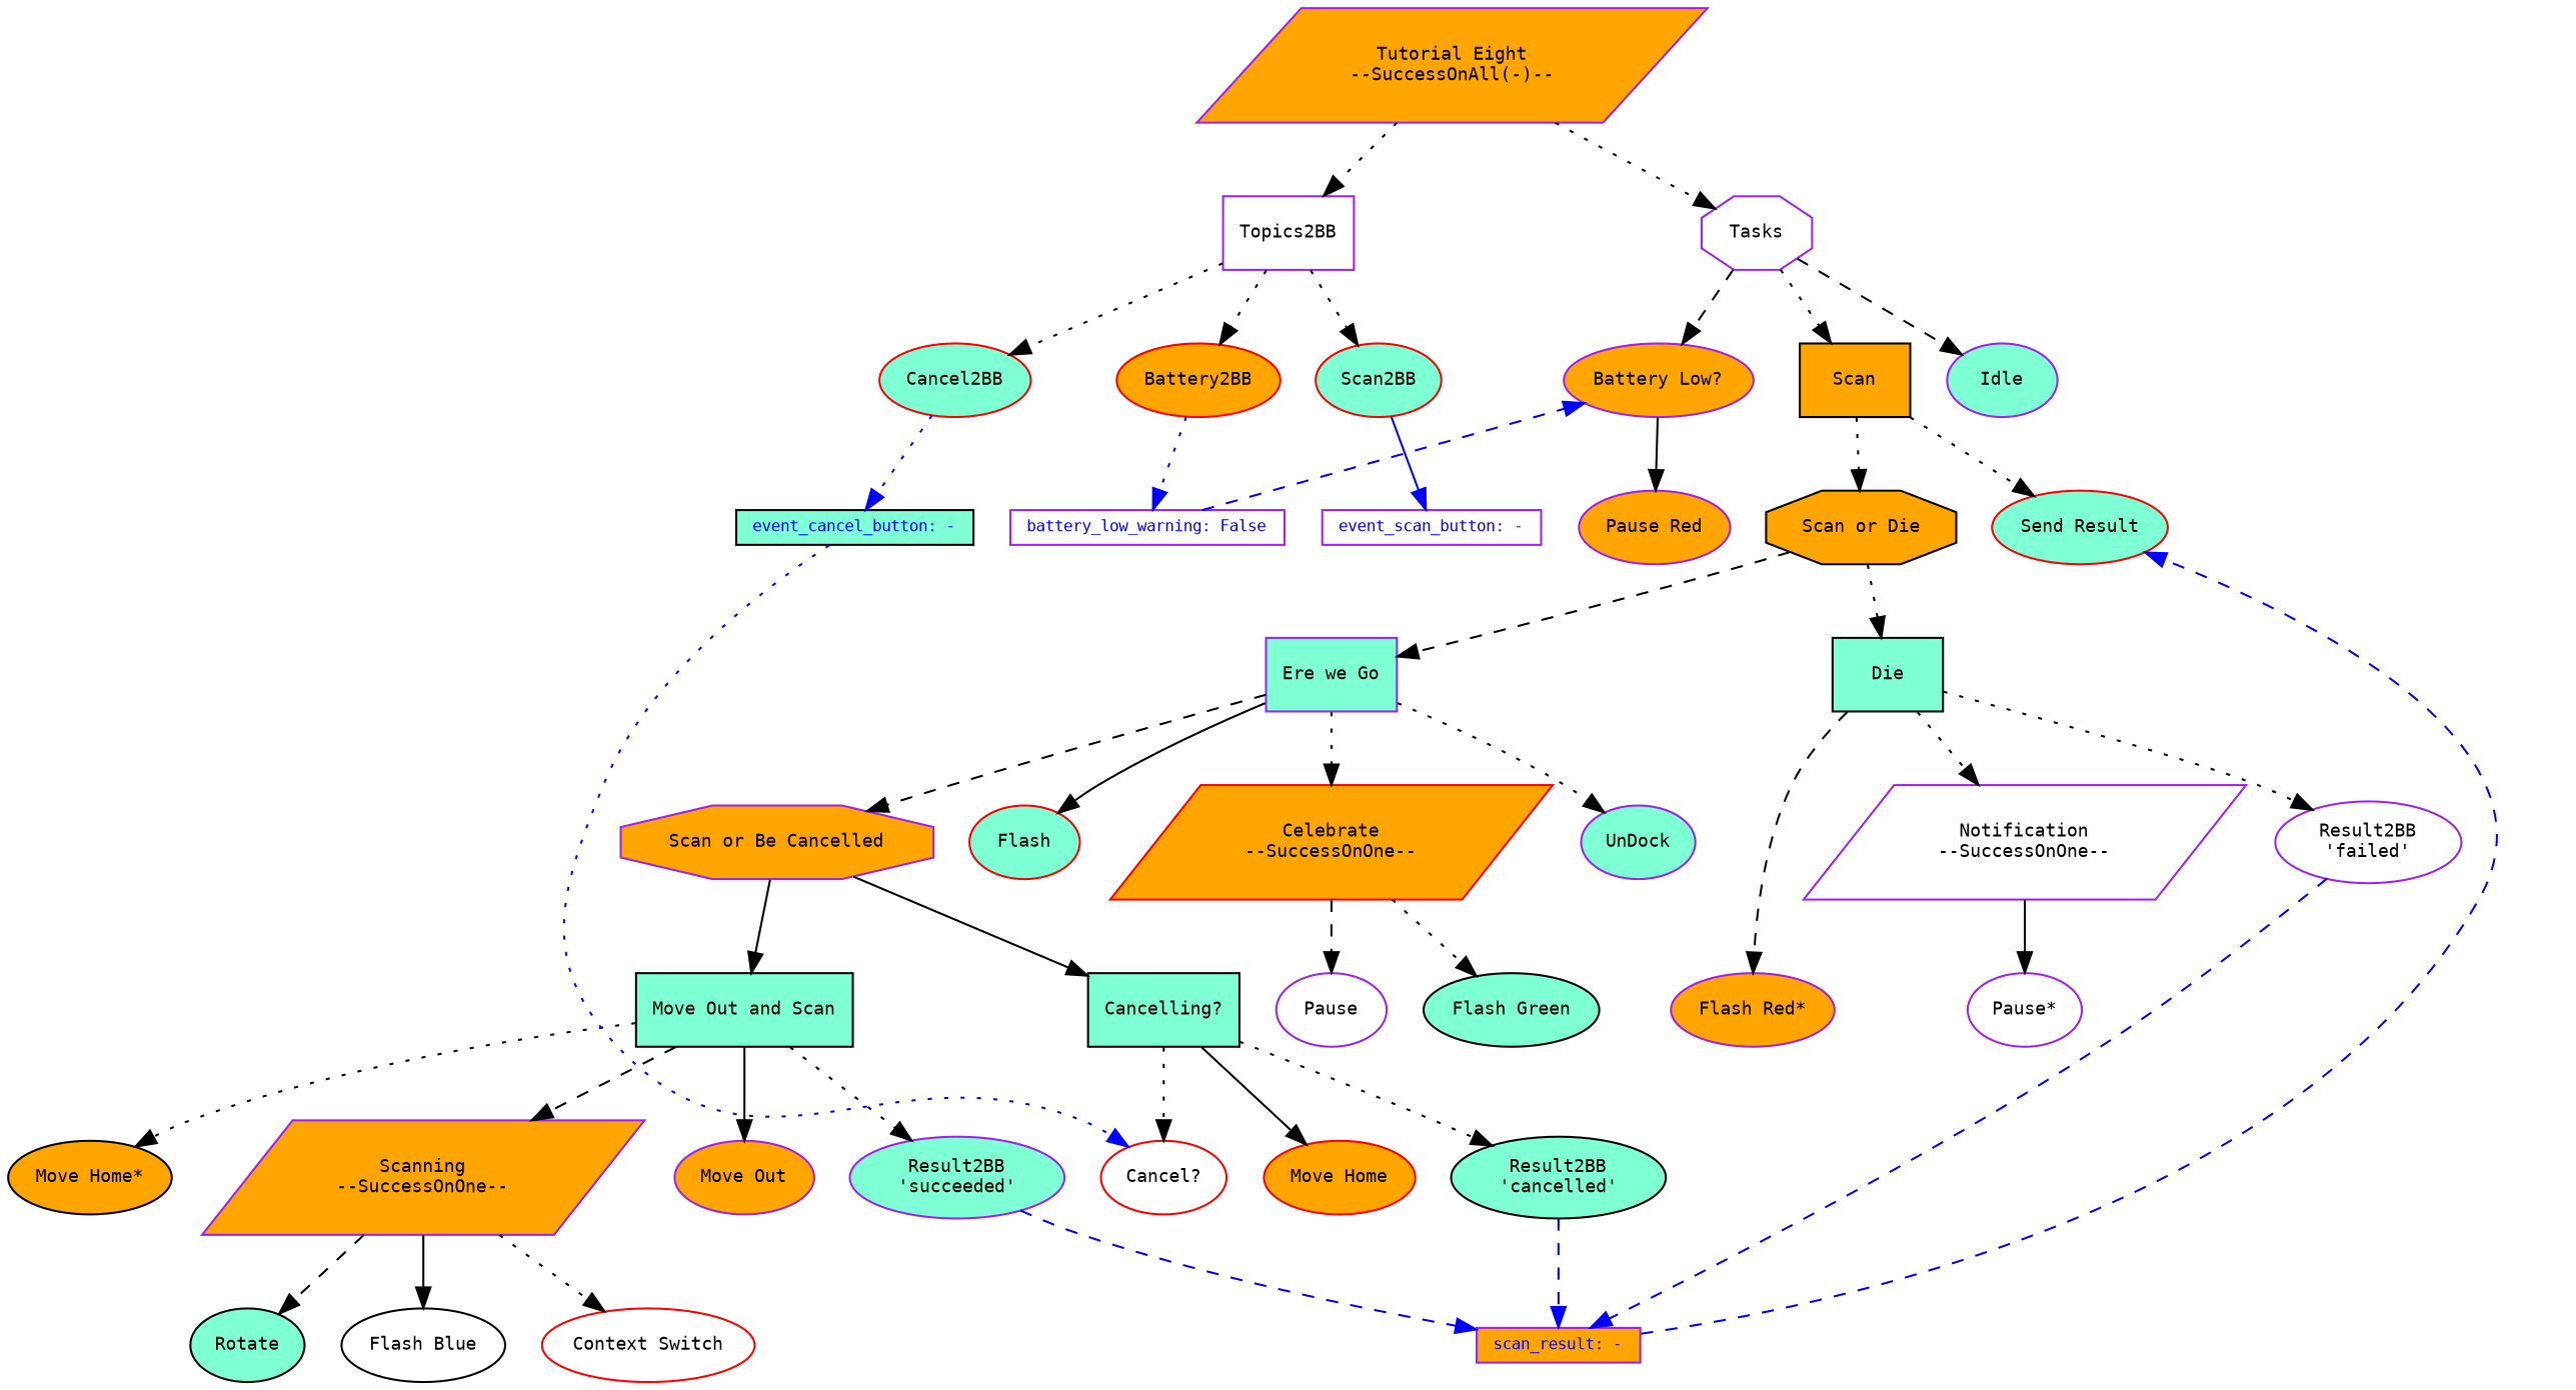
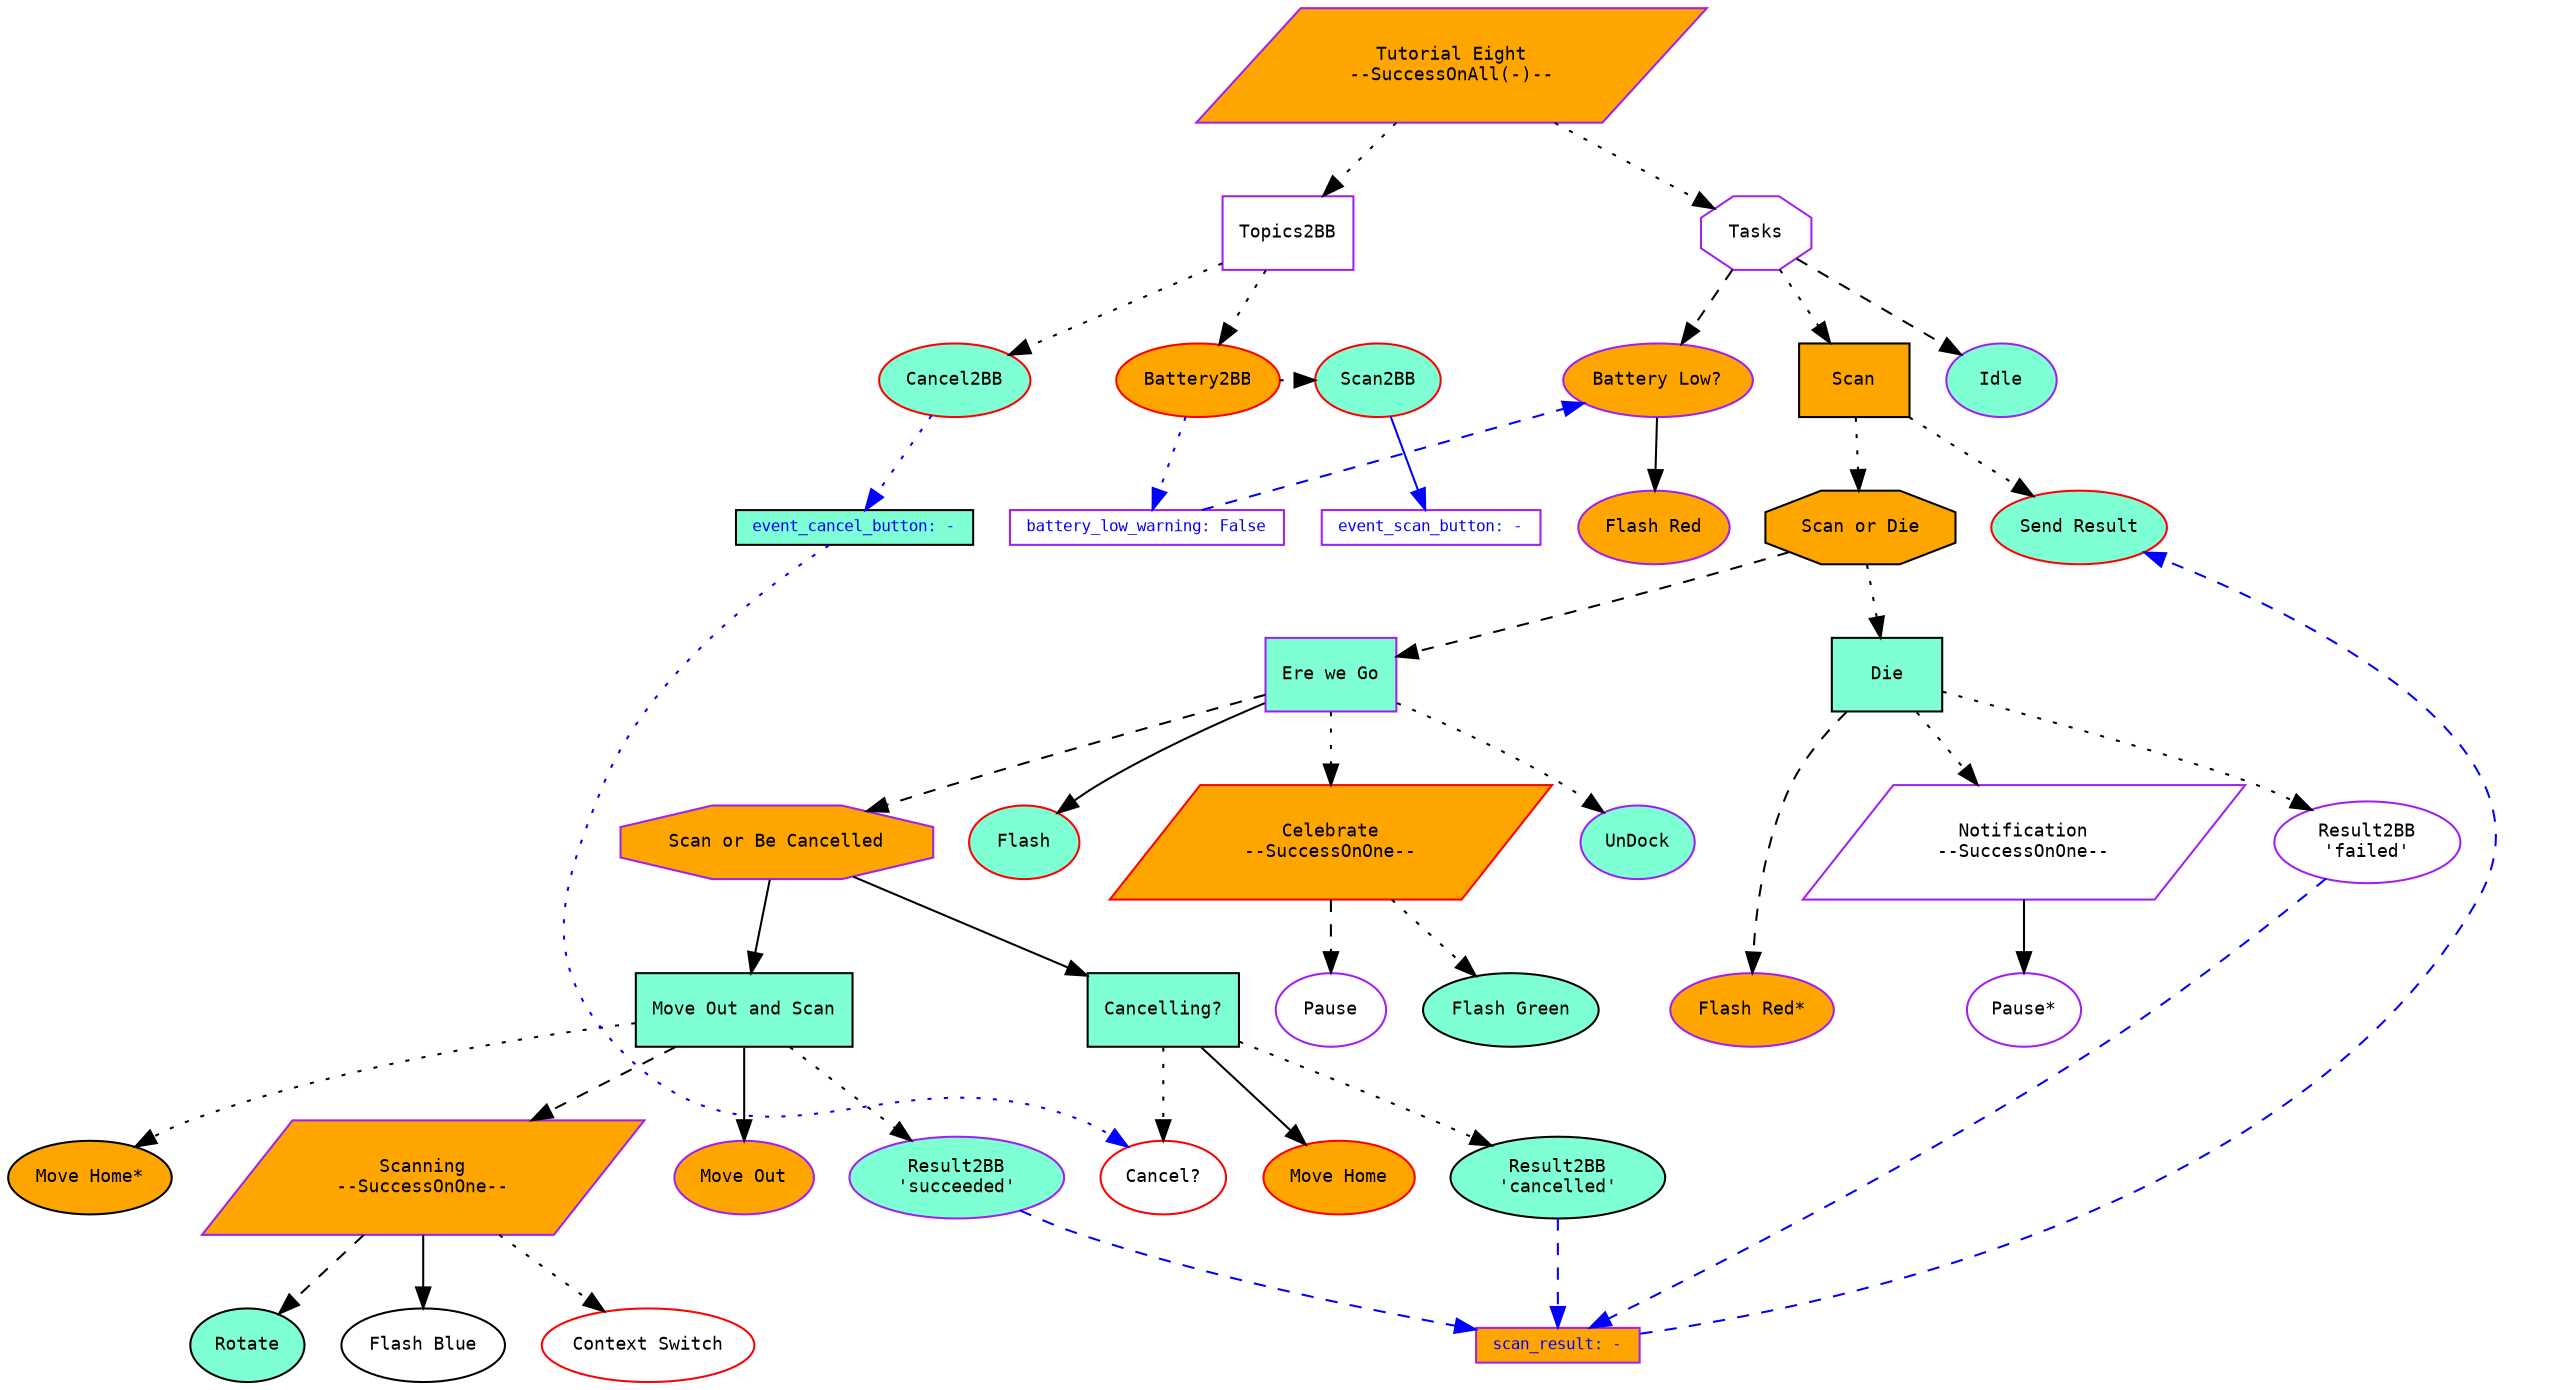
  digraph {
    fontname="DejaVu Sans Mono"
    node [color=purple fillcolor=aquamarine fontcolor=black fontname="DejaVu Sans Mono" fontsize=9 shape=ellipse style=filled]
    edge [fontname="DejaVu Sans Mono" style=dotted]
    n1 [color=red label=Scan2BB]
    n2 [color=red label=Cancel2BB]
    n3 [color=red fillcolor=orange label=Battery2BB]
    n4 [color=red fillcolor=white label="Cancel?"]
    n5 [color=red fillcolor=orange label="Move Home"]
    n6 [color=black label="Result2BB\n'cancelled'"]
    n7 [color=red fillcolor=white label="Context Switch"]
    n8 [color=black label=Rotate]
    n9 [color=black fillcolor=white label="Flash Blue"]
    n10 [fillcolor=orange label="Move Out"]
    n11 [fillcolor=orange label="Scanning\n--SuccessOnOne--" shape=parallelogram]
    n12 [color=black fillcolor=orange label="Move Home*"]
    n13 [label="Result2BB\n'succeeded'"]
    n14 [color=black label="Cancelling?" shape=box]
    n15 [color=black label="Move Out and Scan" shape=box]
    n16 [color=black label="Flash Green"]
    n17 [fillcolor=white label=Pause]
    n18 [label=UnDock]
    n19 [fillcolor=orange label="Scan or Be Cancelled" shape=octagon]
    n20 [color=red label=Flash]
    n21 [color=red fillcolor=orange label="Celebrate\n--SuccessOnOne--" shape=parallelogram]
    n22 [fillcolor=orange label="Flash Red*"]
    n23 [fillcolor=white label="Pause*"]
    n24 [fillcolor=white label="Notification\n--SuccessOnOne--" shape=parallelogram]
    n25 [fillcolor=white label="Result2BB\n'failed'"]
    n26 [label="Ere we Go" shape=box]
    n27 [color=black label=Die shape=box]
    n28 [color=black fillcolor=orange label="Scan or Die" shape=octagon]
    n29 [color=red label="Send Result"]
    n30 [fillcolor=orange label="Battery Low?"]
    n31 [color=black fillcolor=orange label=Scan shape=box]
    n32 [label=Idle]
    n33 [fillcolor=white label=Topics2BB shape=box]
    n34 [fillcolor=white label=Tasks shape=octagon]
    n35 [fillcolor=white fixedsize=False fontcolor=blue fontsize=8 height=0 label="event_scan_button: -" shape=box width=0]
    n36 [color=black fixedsize=False fontcolor=blue fontsize=8 height=0 label="event_cancel_button: -" shape=box width=0]
    n37 [fillcolor=white fixedsize=False fontcolor=blue fontsize=8 height=0 label="battery_low_warning: False" shape=box width=0]
    n38 [fillcolor=orange fixedsize=False fontcolor=blue fontsize=8 height=0 label="scan_result: -" shape=box width=0]
-   n39 [fillcolor=orange label="Pause Red"]
+   n39 [fillcolor=orange label="Flash Red"]
    n40 [fillcolor=orange label="Tutorial Eight\n--SuccessOnAll(-)--" shape=parallelogram]
    subgraph sub_1 {
      label=children_of_Topics2BB
      rank=same
      n1
      n2
      n3
    }
    subgraph sub_2 {
      label="children_of_Cancelling?"
      rank=same
      n4
      n5
      n6
    }
    subgraph sub_3 {
      label=children_of_Scanning
      rank=same
      n7
      n8
      n9
    }
    subgraph sub_4 {
      label="children_of_Move Out and Scan"
      rank=same
      n10
      n11
      n12
      n13
    }
    subgraph sub_5 {
      label="children_of_Scan or Be Cancelled"
      rank=same
      n14
      n15
    }
    subgraph sub_6 {
      label=children_of_Celebrate
      rank=same
      n16
      n17
    }
    subgraph sub_7 {
      label="children_of_Ere we Go"
      rank=same
      n18
      n19
      n20
      n21
    }
    subgraph sub_8 {
      label=children_of_Notification
      rank=same
      n22
      n23
    }
    subgraph sub_9 {
      label=children_of_Die
      rank=same
      n24
      n25
    }
    subgraph sub_10 {
      label="children_of_Scan or Die"
      rank=same
      n26
      n27
    }
    subgraph sub_11 {
      label=children_of_Scan
      rank=same
      n28
      n29
    }
    subgraph sub_12 {
      label=children_of_Tasks
      rank=same
      n30
      n31
      n32
    }
    subgraph sub_13 {
      label="children_of_Tutorial Eight"
      rank=same
      n33
      n34
    }
    n1 -> n35 [color=blue constraint=True style=solid]
    n2 -> n36 [color=blue constraint=True]
    n3 -> n37 [color=blue constraint=True]
    n6 -> n38 [color=blue constraint=True style=dashed]
    n11 -> n7
    n11 -> n8 [style=dashed]
    n11 -> n9 [style=solid]
    n13 -> n38 [color=blue constraint=True style=dashed]
    n14 -> n4
    n14 -> n5 [style=solid]
    n14 -> n6
    n15 -> n10 [style=solid]
    n15 -> n11 [style=dashed]
    n15 -> n12
    n15 -> n13
    n19 -> n14 [style=solid]
    n19 -> n15 [style=solid]
    n21 -> n16
    n21 -> n17 [style=dashed]
    n24 -> n23 [style=solid]
    n25 -> n38 [color=blue constraint=True style=dashed]
    n26 -> n18
    n26 -> n19 [style=dashed]
    n26 -> n20 [style=solid]
    n26 -> n21
    n27 -> n22 [style=dashed]
    n27 -> n24
    n27 -> n25
    n28 -> n26 [style=dashed]
    n28 -> n27
    n30 -> n39 [style=solid]
    n31 -> n28
    n31 -> n29
-   n33 -> n1
+   n3 -> n1
    n33 -> n2
    n33 -> n3
    n34 -> n30 [style=dashed]
    n34 -> n31
    n34 -> n32 [style=dashed]
    n36 -> n4 [color=blue constraint=False]
    n37 -> n30 [color=blue constraint=False style=dashed]
    n38 -> n29 [color=blue constraint=False style=dashed]
    n40 -> n33
    n40 -> n34
  }
